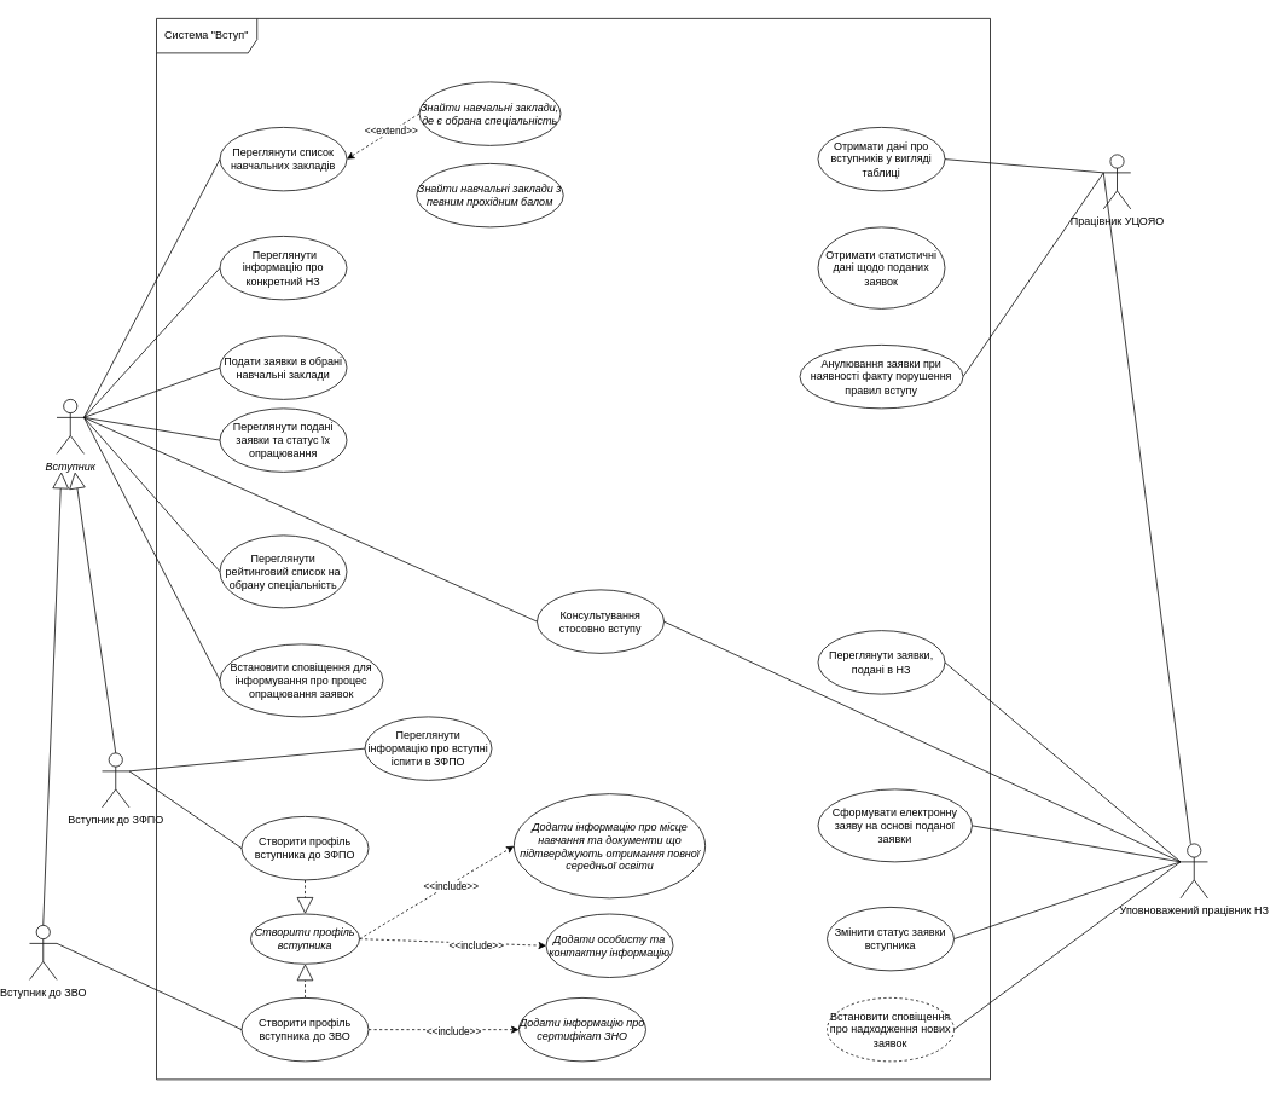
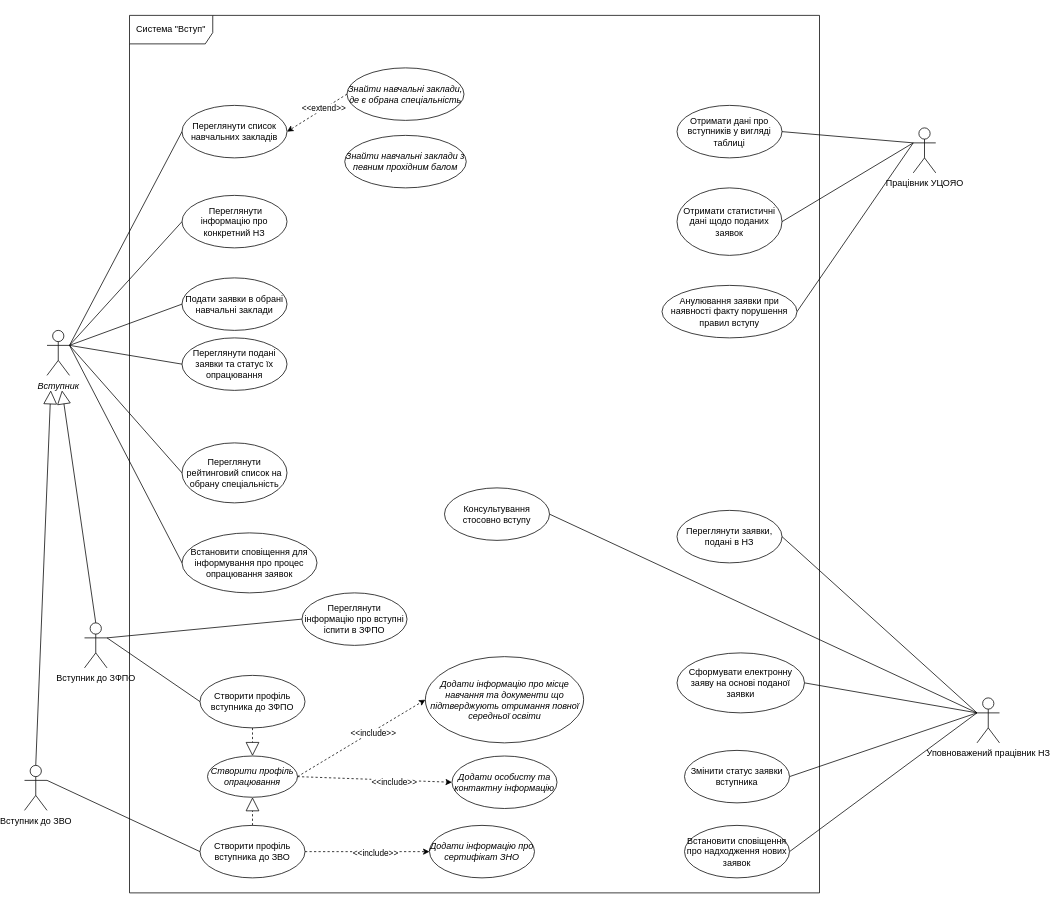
  <mxCell id="0" />
  <mxCell id="1" parent="0" />
  <mxCell id="2" value="Система &quot;Вступ&quot;" style="shape=umlFrame;whiteSpace=wrap;html=1;width=111;height=38;" parent="1" vertex="1"><mxGeometry x="160" y="20" width="920" height="1170" as="geometry" /></mxCell>
  <mxCell id="3" value="Переглянути список навчальних закладів" style="ellipse;whiteSpace=wrap;html=1;" parent="1" vertex="1"><mxGeometry x="230" y="140" width="140" height="70" as="geometry" /></mxCell>
  <mxCell id="4" style="edgeStyle=none;rounded=0;orthogonalLoop=1;jettySize=auto;html=1;exitX=0;exitY=0.5;exitDx=0;exitDy=0;entryX=1;entryY=0.5;entryDx=0;entryDy=0;dashed=1;" parent="1" source="6" target="3" edge="1"><mxGeometry relative="1" as="geometry" /></mxCell>
  <mxCell id="5" value="&amp;lt;&amp;lt;extend&amp;gt;&amp;gt;" style="edgeLabel;html=1;align=center;verticalAlign=middle;resizable=0;points=[];" parent="4" vertex="1" connectable="0"><mxGeometry x="-0.209" y="-1" relative="1" as="geometry"><mxPoint as="offset" /></mxGeometry></mxCell>
  <mxCell id="6" value="&lt;i&gt;Знайти навчальні заклади, де є обрана спеціальність&lt;/i&gt;" style="ellipse;whiteSpace=wrap;html=1;" parent="1" vertex="1"><mxGeometry x="450" y="90" width="156" height="70" as="geometry" /></mxCell>
  <mxCell id="7" value="&lt;i&gt;Знайти навчальні заклади з певним прохідним балом&lt;/i&gt;" style="ellipse;whiteSpace=wrap;html=1;" parent="1" vertex="1"><mxGeometry x="447" y="180" width="162" height="70" as="geometry" /></mxCell>
  <mxCell id="8" value="&amp;nbsp;Переглянути інформацію про конкретний НЗ" style="ellipse;whiteSpace=wrap;html=1;" parent="1" vertex="1"><mxGeometry x="230" y="260" width="140" height="70" as="geometry" /></mxCell>
  <mxCell id="9" value="Подати заявки в обрані навчальні заклади" style="ellipse;whiteSpace=wrap;html=1;" parent="1" vertex="1"><mxGeometry x="230" y="370" width="140" height="70" as="geometry" /></mxCell>
  <mxCell id="10" value="Переглянути подані заявки та статус їх опрацювання" style="ellipse;whiteSpace=wrap;html=1;" parent="1" vertex="1"><mxGeometry x="230" y="450" width="140" height="70" as="geometry" /></mxCell>
  <mxCell id="11" value="Переглянути рейтинговий список на обрану спеціальність" style="ellipse;whiteSpace=wrap;html=1;" parent="1" vertex="1"><mxGeometry x="230" y="590" width="140" height="80" as="geometry" /></mxCell>
  <mxCell id="12" value="Встановити сповіщення для інформування про процес опрацювання заявок" style="ellipse;whiteSpace=wrap;html=1;" parent="1" vertex="1"><mxGeometry x="230" y="710" width="180" height="80" as="geometry" /></mxCell>
  <mxCell id="13" style="edgeStyle=none;rounded=0;orthogonalLoop=1;jettySize=auto;html=1;exitX=1;exitY=0.333;exitDx=0;exitDy=0;exitPerimeter=0;entryX=0;entryY=0.5;entryDx=0;entryDy=0;endArrow=none;endFill=0;" parent="1" source="20" target="3" edge="1"><mxGeometry relative="1" as="geometry" /></mxCell>
  <mxCell id="14" style="edgeStyle=none;rounded=0;orthogonalLoop=1;jettySize=auto;html=1;exitX=1;exitY=0.333;exitDx=0;exitDy=0;exitPerimeter=0;entryX=0;entryY=0.5;entryDx=0;entryDy=0;endArrow=none;endFill=0;" parent="1" source="20" target="8" edge="1"><mxGeometry relative="1" as="geometry" /></mxCell>
  <mxCell id="15" style="edgeStyle=none;rounded=0;orthogonalLoop=1;jettySize=auto;html=1;exitX=1;exitY=0.333;exitDx=0;exitDy=0;exitPerimeter=0;entryX=0;entryY=0.5;entryDx=0;entryDy=0;endArrow=none;endFill=0;" parent="1" source="20" target="9" edge="1"><mxGeometry relative="1" as="geometry" /></mxCell>
  <mxCell id="16" style="edgeStyle=none;rounded=0;orthogonalLoop=1;jettySize=auto;html=1;exitX=1;exitY=0.333;exitDx=0;exitDy=0;exitPerimeter=0;entryX=0;entryY=0.5;entryDx=0;entryDy=0;endArrow=none;endFill=0;" parent="1" source="20" target="10" edge="1"><mxGeometry relative="1" as="geometry" /></mxCell>
  <mxCell id="17" style="edgeStyle=none;rounded=0;orthogonalLoop=1;jettySize=auto;html=1;exitX=1;exitY=0.333;exitDx=0;exitDy=0;exitPerimeter=0;entryX=0;entryY=0.5;entryDx=0;entryDy=0;endArrow=none;endFill=0;" parent="1" source="20" target="11" edge="1"><mxGeometry relative="1" as="geometry" /></mxCell>
  <mxCell id="18" style="edgeStyle=none;rounded=0;orthogonalLoop=1;jettySize=auto;html=1;exitX=1;exitY=0.333;exitDx=0;exitDy=0;exitPerimeter=0;entryX=0;entryY=0.5;entryDx=0;entryDy=0;endArrow=none;endFill=0;" parent="1" source="20" target="12" edge="1"><mxGeometry relative="1" as="geometry" /></mxCell>
- <mxCell id="19" style="edgeStyle=none;rounded=0;orthogonalLoop=1;jettySize=auto;html=1;exitX=1;exitY=0.333;exitDx=0;exitDy=0;exitPerimeter=0;entryX=0;entryY=0.5;entryDx=0;entryDy=0;startArrow=none;startFill=0;endArrow=none;endFill=0;" parent="1" source="20" target="53" edge="1"><mxGeometry relative="1" as="geometry" /></mxCell>
  <mxCell id="20" value="&lt;i&gt;Вступник&lt;/i&gt;" style="shape=umlActor;verticalLabelPosition=bottom;verticalAlign=top;html=1;" parent="1" vertex="1"><mxGeometry x="50" y="440" width="30" height="60" as="geometry" /></mxCell>
  <mxCell id="21" style="edgeStyle=none;rounded=0;orthogonalLoop=1;jettySize=auto;html=1;exitX=1;exitY=0.333;exitDx=0;exitDy=0;exitPerimeter=0;entryX=0;entryY=0.5;entryDx=0;entryDy=0;endArrow=none;endFill=0;" parent="1" source="22" target="30" edge="1"><mxGeometry relative="1" as="geometry" /></mxCell>
  <mxCell id="22" value="Вступник до ЗВО" style="shape=umlActor;verticalLabelPosition=bottom;verticalAlign=top;html=1;" parent="1" vertex="1"><mxGeometry x="20" y="1020" width="30" height="60" as="geometry" /></mxCell>
  <mxCell id="23" style="edgeStyle=none;rounded=0;orthogonalLoop=1;jettySize=auto;html=1;exitX=1;exitY=0.333;exitDx=0;exitDy=0;exitPerimeter=0;entryX=0;entryY=0.5;entryDx=0;entryDy=0;endArrow=none;endFill=0;" parent="1" source="25" target="33" edge="1"><mxGeometry relative="1" as="geometry" /></mxCell>
  <mxCell id="24" style="edgeStyle=none;rounded=0;orthogonalLoop=1;jettySize=auto;html=1;exitX=1;exitY=0.333;exitDx=0;exitDy=0;exitPerimeter=0;entryX=0;entryY=0.5;entryDx=0;entryDy=0;endArrow=none;endFill=0;" parent="1" source="25" target="34" edge="1"><mxGeometry relative="1" as="geometry" /></mxCell>
  <mxCell id="25" value="Вступник до ЗФПО" style="shape=umlActor;verticalLabelPosition=bottom;verticalAlign=top;html=1;" parent="1" vertex="1"><mxGeometry x="100" y="830" width="30" height="60" as="geometry" /></mxCell>
  <mxCell id="26" value="" style="endArrow=block;endSize=16;endFill=0;html=1;rounded=0;exitX=0.5;exitY=0;exitDx=0;exitDy=0;exitPerimeter=0;" parent="1" source="22" edge="1"><mxGeometry width="160" relative="1" as="geometry"><mxPoint x="10" y="650" as="sourcePoint" /><mxPoint x="55" y="520" as="targetPoint" /></mxGeometry></mxCell>
  <mxCell id="27" value="" style="endArrow=block;endSize=16;endFill=0;html=1;rounded=0;exitX=0.5;exitY=0;exitDx=0;exitDy=0;exitPerimeter=0;" parent="1" source="25" edge="1"><mxGeometry x="-0.021" y="-37" width="160" relative="1" as="geometry"><mxPoint x="120" y="890" as="sourcePoint" /><mxPoint x="70" y="520" as="targetPoint" /><mxPoint as="offset" /></mxGeometry></mxCell>
  <mxCell id="28" style="edgeStyle=none;rounded=0;orthogonalLoop=1;jettySize=auto;html=1;exitX=1;exitY=0.5;exitDx=0;exitDy=0;entryX=0;entryY=0.5;entryDx=0;entryDy=0;endArrow=classic;endFill=1;dashed=1;startArrow=none;startFill=0;" parent="1" source="30" target="32" edge="1"><mxGeometry relative="1" as="geometry" /></mxCell>
  <mxCell id="29" value="&amp;lt;&amp;lt;include&amp;gt;&amp;gt;" style="edgeLabel;html=1;align=center;verticalAlign=middle;resizable=0;points=[];" parent="28" vertex="1" connectable="0"><mxGeometry x="0.118" y="-1" relative="1" as="geometry"><mxPoint as="offset" /></mxGeometry></mxCell>
  <mxCell id="30" value="Створити профіль вступника до ЗВО" style="ellipse;whiteSpace=wrap;html=1;" parent="1" vertex="1"><mxGeometry x="254" y="1100" width="140" height="70" as="geometry" /></mxCell>
  <mxCell id="31" value="&lt;i&gt;Додати особисту та контактну інформацію&lt;/i&gt;" style="ellipse;whiteSpace=wrap;html=1;" parent="1" vertex="1"><mxGeometry x="590" y="1007.5" width="140" height="70" as="geometry" /></mxCell>
  <mxCell id="32" value="&lt;i&gt;Додати інформацію про сертифікат ЗНО&lt;/i&gt;" style="ellipse;whiteSpace=wrap;html=1;" parent="1" vertex="1"><mxGeometry x="560" y="1100" width="140" height="70" as="geometry" /></mxCell>
  <mxCell id="33" value="Переглянути інформацію про вступні іспити в ЗФПО" style="ellipse;whiteSpace=wrap;html=1;" parent="1" vertex="1"><mxGeometry x="390" y="790" width="140" height="70" as="geometry" /></mxCell>
  <mxCell id="34" value="Створити профіль вступника до ЗФПО" style="ellipse;whiteSpace=wrap;html=1;" parent="1" vertex="1"><mxGeometry x="254" y="900" width="140" height="70" as="geometry" /></mxCell>
  <mxCell id="35" value="&lt;i&gt;Додати інформацію про місце навчання та документи що підтверджують отримання повної середньої освіти&lt;/i&gt;" style="ellipse;whiteSpace=wrap;html=1;" parent="1" vertex="1"><mxGeometry x="554.5" y="875" width="211" height="115" as="geometry" /></mxCell>
  <mxCell id="36" style="edgeStyle=none;rounded=0;orthogonalLoop=1;jettySize=auto;html=1;exitX=0;exitY=0.333;exitDx=0;exitDy=0;exitPerimeter=0;entryX=1;entryY=0.5;entryDx=0;entryDy=0;startArrow=none;startFill=0;endArrow=none;endFill=0;" parent="1" source="39" target="40" edge="1"><mxGeometry relative="1" as="geometry" /></mxCell>
- <mxCell id="37" style="edgeStyle=none;rounded=0;orthogonalLoop=1;jettySize=auto;html=1;exitX=0;exitY=0.333;exitDx=0;exitDy=0;exitPerimeter=0;startArrow=none;startFill=0;endArrow=none;endFill=0;" parent="1" source="39" target="47" edge="1"><mxGeometry relative="1" as="geometry" /></mxCell>
+ <mxCell id="37" style="edgeStyle=none;rounded=0;orthogonalLoop=1;jettySize=auto;html=1;exitX=0;exitY=0.333;exitDx=0;exitDy=0;exitPerimeter=0;entryX=1;entryY=0.5;entryDx=0;entryDy=0;startArrow=none;startFill=0;endArrow=none;endFill=0;" parent="1" source="39" target="41" edge="1"><mxGeometry relative="1" as="geometry" /></mxCell>
  <mxCell id="38" style="edgeStyle=none;rounded=0;orthogonalLoop=1;jettySize=auto;html=1;exitX=0;exitY=0.333;exitDx=0;exitDy=0;exitPerimeter=0;entryX=1;entryY=0.5;entryDx=0;entryDy=0;startArrow=none;startFill=0;endArrow=none;endFill=0;" parent="1" source="39" target="42" edge="1"><mxGeometry relative="1" as="geometry" /></mxCell>
  <mxCell id="39" value="Працівник УЦОЯО" style="shape=umlActor;verticalLabelPosition=bottom;verticalAlign=top;html=1;" parent="1" vertex="1"><mxGeometry x="1205" y="170" width="30" height="60" as="geometry" /></mxCell>
  <mxCell id="40" value="Отримати дані про вступників у вигляді таблиці" style="ellipse;whiteSpace=wrap;html=1;" parent="1" vertex="1"><mxGeometry x="890" y="140" width="140" height="70" as="geometry" /></mxCell>
  <mxCell id="41" value="Отримати статистичні дані щодо поданих заявок" style="ellipse;whiteSpace=wrap;html=1;" parent="1" vertex="1"><mxGeometry x="890" y="250" width="140" height="90" as="geometry" /></mxCell>
  <mxCell id="42" value="Анулювання заявки при наявності факту порушення правил вступу" style="ellipse;whiteSpace=wrap;html=1;" parent="1" vertex="1"><mxGeometry x="870" y="380" width="180" height="70" as="geometry" /></mxCell>
  <mxCell id="43" style="edgeStyle=none;rounded=0;orthogonalLoop=1;jettySize=auto;html=1;exitX=0;exitY=0.333;exitDx=0;exitDy=0;exitPerimeter=0;entryX=1;entryY=0.5;entryDx=0;entryDy=0;startArrow=none;startFill=0;endArrow=none;endFill=0;" parent="1" source="47" target="48" edge="1"><mxGeometry relative="1" as="geometry" /></mxCell>
  <mxCell id="44" style="edgeStyle=none;rounded=0;orthogonalLoop=1;jettySize=auto;html=1;exitX=0;exitY=0.333;exitDx=0;exitDy=0;exitPerimeter=0;entryX=1;entryY=0.5;entryDx=0;entryDy=0;startArrow=none;startFill=0;endArrow=none;endFill=0;" parent="1" source="47" target="49" edge="1"><mxGeometry relative="1" as="geometry" /></mxCell>
  <mxCell id="45" style="edgeStyle=none;rounded=0;orthogonalLoop=1;jettySize=auto;html=1;exitX=0;exitY=0.333;exitDx=0;exitDy=0;exitPerimeter=0;entryX=1;entryY=0.5;entryDx=0;entryDy=0;startArrow=none;startFill=0;endArrow=none;endFill=0;" parent="1" source="47" target="50" edge="1"><mxGeometry relative="1" as="geometry" /></mxCell>
  <mxCell id="46" style="edgeStyle=none;rounded=0;orthogonalLoop=1;jettySize=auto;html=1;exitX=0;exitY=0.333;exitDx=0;exitDy=0;exitPerimeter=0;entryX=1;entryY=0.5;entryDx=0;entryDy=0;startArrow=none;startFill=0;endArrow=none;endFill=0;" parent="1" source="47" target="51" edge="1"><mxGeometry relative="1" as="geometry" /></mxCell>
  <mxCell id="47" value="Уповноважений працівник НЗ&lt;br&gt;" style="shape=umlActor;verticalLabelPosition=bottom;verticalAlign=top;html=1;" parent="1" vertex="1"><mxGeometry x="1290" y="930" width="30" height="60" as="geometry" /></mxCell>
- <mxCell id="48" value="Переглянути заявки, подані в НЗ" style="ellipse;whiteSpace=wrap;html=1;" parent="1" vertex="1"><mxGeometry x="890" y="695" width="140" height="70" as="geometry" /></mxCell>
+ <mxCell id="48" value="Переглянути заявки, подані в НЗ" style="ellipse;whiteSpace=wrap;html=1;" parent="1" vertex="1"><mxGeometry x="890" y="680" width="140" height="70" as="geometry" /></mxCell>
  <mxCell id="49" value="Сформувати електронну заяву на основі поданої заявки" style="ellipse;whiteSpace=wrap;html=1;" parent="1" vertex="1"><mxGeometry x="890" y="870" width="170" height="80" as="geometry" /></mxCell>
  <mxCell id="50" value="Змінити статус заявки вступника" style="ellipse;whiteSpace=wrap;html=1;" parent="1" vertex="1"><mxGeometry x="900" y="1000" width="140" height="70" as="geometry" /></mxCell>
- <mxCell id="51" value="Встановити сповіщення про надходження нових заявок" style="ellipse;whiteSpace=wrap;html=1;dashed=1;" parent="1" vertex="1"><mxGeometry x="900" y="1100" width="140" height="70" as="geometry" /></mxCell>
+ <mxCell id="51" value="Встановити сповіщення про надходження нових заявок" style="ellipse;whiteSpace=wrap;html=1;" parent="1" vertex="1"><mxGeometry x="900" y="1100" width="140" height="70" as="geometry" /></mxCell>
  <mxCell id="52" style="edgeStyle=none;rounded=0;orthogonalLoop=1;jettySize=auto;html=1;exitX=1;exitY=0.5;exitDx=0;exitDy=0;startArrow=none;startFill=0;endArrow=none;endFill=0;" parent="1" source="53" edge="1"><mxGeometry relative="1" as="geometry"><mxPoint x="1290" y="950" as="targetPoint" /></mxGeometry></mxCell>
  <mxCell id="53" value="Консультування стосовно вступу" style="ellipse;whiteSpace=wrap;html=1;" parent="1" vertex="1"><mxGeometry x="580" y="650" width="140" height="70" as="geometry" /></mxCell>
  <mxCell id="54" style="edgeStyle=none;rounded=0;orthogonalLoop=1;jettySize=auto;html=1;exitX=1;exitY=0.5;exitDx=0;exitDy=0;entryX=0;entryY=0.5;entryDx=0;entryDy=0;startArrow=none;startFill=0;endArrow=classic;endFill=1;dashed=1;" parent="1" source="58" target="31" edge="1"><mxGeometry relative="1" as="geometry" /></mxCell>
  <mxCell id="55" value="&amp;lt;&amp;lt;include&amp;gt;&amp;gt;" style="edgeLabel;html=1;align=center;verticalAlign=middle;resizable=0;points=[];" parent="54" vertex="1" connectable="0"><mxGeometry x="0.248" y="-2" relative="1" as="geometry"><mxPoint as="offset" /></mxGeometry></mxCell>
  <mxCell id="56" style="edgeStyle=none;rounded=0;orthogonalLoop=1;jettySize=auto;html=1;exitX=1;exitY=0.5;exitDx=0;exitDy=0;entryX=0;entryY=0.5;entryDx=0;entryDy=0;startArrow=none;startFill=0;endArrow=classic;endFill=1;dashed=1;" parent="1" source="58" target="35" edge="1"><mxGeometry relative="1" as="geometry" /></mxCell>
  <mxCell id="57" value="&amp;lt;&amp;lt;include&amp;gt;&amp;gt;" style="edgeLabel;html=1;align=center;verticalAlign=middle;resizable=0;points=[];" parent="56" vertex="1" connectable="0"><mxGeometry x="0.167" y="-2" relative="1" as="geometry"><mxPoint as="offset" /></mxGeometry></mxCell>
- <mxCell id="58" value="&lt;i&gt;Створити профіль вступника&lt;/i&gt;" style="ellipse;whiteSpace=wrap;html=1;" parent="1" vertex="1"><mxGeometry x="264" y="1007.5" width="120" height="55" as="geometry" /></mxCell>
+ <mxCell id="58" value="&lt;i&gt;Створити профіль опрацювання&lt;/i&gt;" style="ellipse;whiteSpace=wrap;html=1;" parent="1" vertex="1"><mxGeometry x="264" y="1007.5" width="120" height="55" as="geometry" /></mxCell>
  <mxCell id="59" value="" style="endArrow=block;endSize=16;endFill=0;html=1;rounded=0;dashed=1;exitX=0.5;exitY=0;exitDx=0;exitDy=0;entryX=0.5;entryY=1;entryDx=0;entryDy=0;" parent="1" source="30" target="58" edge="1"><mxGeometry width="160" relative="1" as="geometry"><mxPoint x="390" y="1090" as="sourcePoint" /><mxPoint x="550" y="1090" as="targetPoint" /></mxGeometry></mxCell>
  <mxCell id="60" value="" style="endArrow=block;endSize=16;endFill=0;html=1;rounded=0;dashed=1;exitX=0.5;exitY=1;exitDx=0;exitDy=0;entryX=0.5;entryY=0;entryDx=0;entryDy=0;" parent="1" source="34" target="58" edge="1"><mxGeometry x="0.012" width="160" relative="1" as="geometry"><mxPoint x="310" y="970" as="sourcePoint" /><mxPoint x="470" y="970" as="targetPoint" /><mxPoint as="offset" /></mxGeometry></mxCell>
